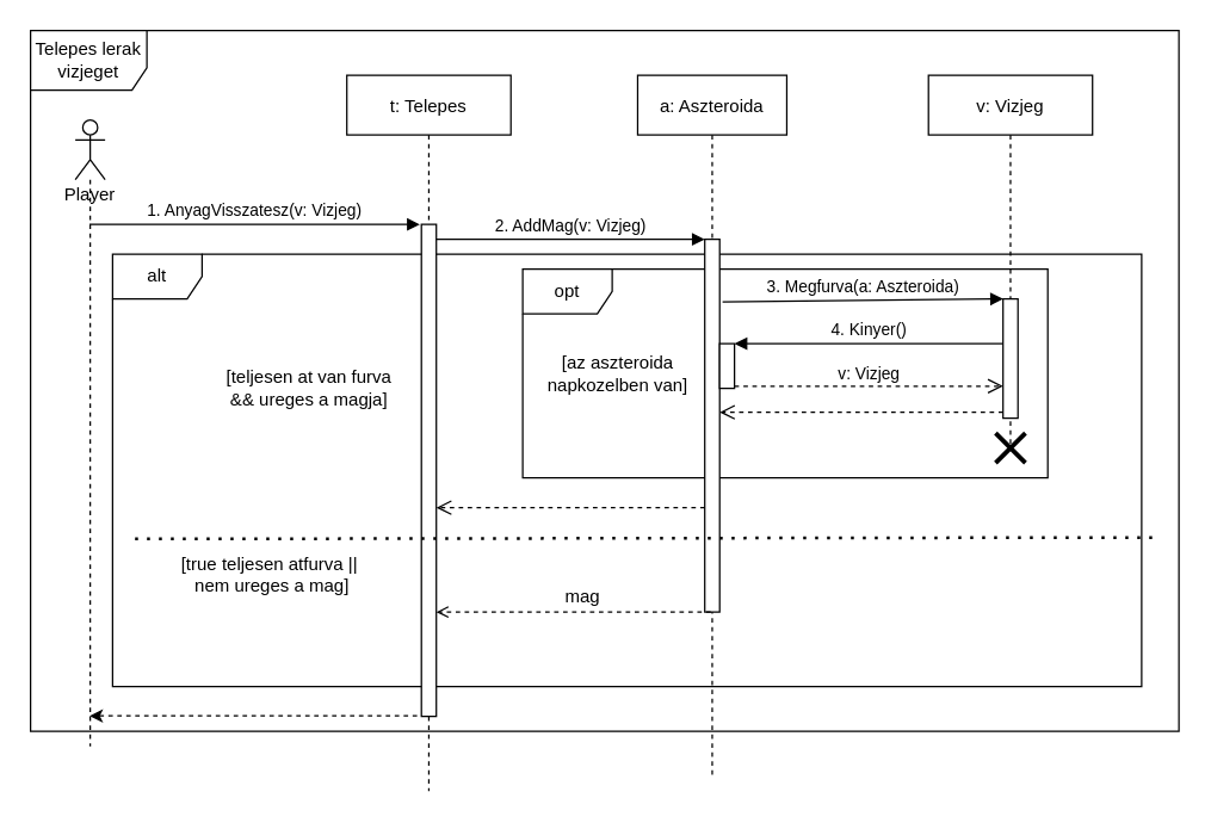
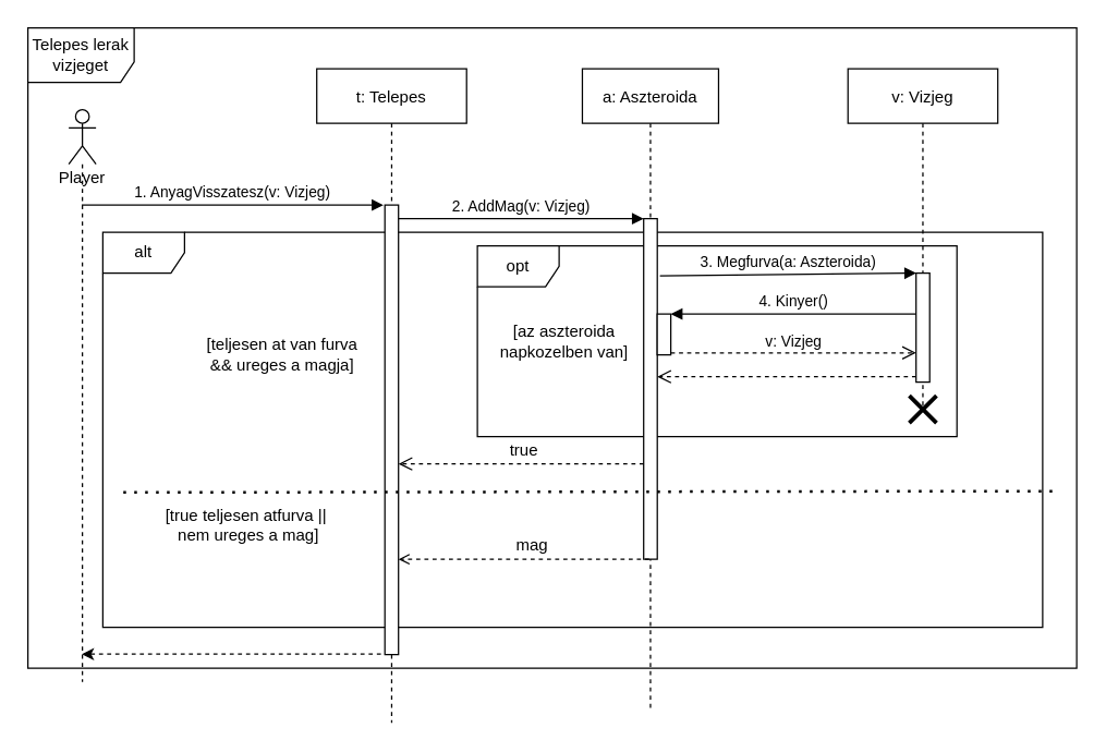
  <mxCell id="0" />
  <mxCell id="1" parent="0" />
  <mxCell id="2" value="Telepes lerak vizjeget" style="shape=umlFrame;whiteSpace=wrap;html=1;width=78;height=40;" vertex="1" parent="1"><mxGeometry x="20" y="20" width="770" height="470" as="geometry" /></mxCell>
  <mxCell id="3" value="alt" style="shape=umlFrame;whiteSpace=wrap;html=1;" vertex="1" parent="1"><mxGeometry x="75" y="170" width="690" height="290" as="geometry" /></mxCell>
  <mxCell id="4" value="opt" style="shape=umlFrame;whiteSpace=wrap;html=1;" vertex="1" parent="1"><mxGeometry x="350" y="180" width="352.07" height="140" as="geometry" /></mxCell>
  <mxCell id="5" value="v: Vizjeg" style="shape=umlLifeline;perimeter=lifelinePerimeter;container=1;collapsible=0;recursiveResize=0;rounded=0;shadow=0;strokeWidth=1;" vertex="1" parent="1"><mxGeometry x="622.07" y="50" width="110" height="250" as="geometry" /></mxCell>
  <mxCell id="6" value="t: Telepes" style="shape=umlLifeline;perimeter=lifelinePerimeter;container=1;collapsible=0;recursiveResize=0;rounded=0;shadow=0;strokeWidth=1;" vertex="1" parent="1"><mxGeometry x="232.07" y="50" width="110" height="480" as="geometry" /></mxCell>
  <mxCell id="7" value="" style="points=[];perimeter=orthogonalPerimeter;rounded=0;shadow=0;strokeWidth=1;" vertex="1" parent="6"><mxGeometry x="50" y="100" width="10" height="330" as="geometry" /></mxCell>
  <mxCell id="8" value="a: Aszteroida" style="shape=umlLifeline;perimeter=lifelinePerimeter;container=1;collapsible=0;recursiveResize=0;rounded=0;shadow=0;strokeWidth=1;" vertex="1" parent="1"><mxGeometry x="427.07" y="50" width="100" height="470" as="geometry" /></mxCell>
  <mxCell id="9" value="" style="html=1;points=[];perimeter=orthogonalPerimeter;" vertex="1" parent="8"><mxGeometry x="45" y="110" width="10" height="250" as="geometry" /></mxCell>
  <mxCell id="10" value="" style="html=1;points=[];perimeter=orthogonalPerimeter;" vertex="1" parent="8"><mxGeometry x="54.93" y="180" width="10" height="30" as="geometry" /></mxCell>
  <mxCell id="11" value="" style="endArrow=classic;html=1;dashed=1;strokeColor=#000000;exitX=-0.29;exitY=0.999;exitDx=0;exitDy=0;exitPerimeter=0;" edge="1" parent="1" source="7" target="24"><mxGeometry width="50" height="50" relative="1" as="geometry"><mxPoint x="300" y="520" as="sourcePoint" /><mxPoint x="70" y="460" as="targetPoint" /></mxGeometry></mxCell>
  <mxCell id="12" value="[teljesen at van furva &amp;amp;&amp;amp; ureges a magja]" style="text;html=1;strokeColor=none;fillColor=none;align=center;verticalAlign=middle;whiteSpace=wrap;rounded=0;" vertex="1" parent="1"><mxGeometry x="142.07" y="240" width="130" height="40" as="geometry" /></mxCell>
  <mxCell id="13" value="2. AddMag(v: Vizjeg)" style="html=1;verticalAlign=bottom;endArrow=block;entryX=0;entryY=0;" edge="1" parent="1" source="7" target="9"><mxGeometry relative="1" as="geometry"><mxPoint x="287.07" y="380" as="sourcePoint" /></mxGeometry></mxCell>
  <mxCell id="14" value="" style="html=1;verticalAlign=bottom;endArrow=open;dashed=1;endSize=8;" edge="1" parent="1" source="9" target="7"><mxGeometry relative="1" as="geometry"><mxPoint x="290" y="328" as="targetPoint" /><Array as="points"><mxPoint x="420" y="340" /></Array></mxGeometry></mxCell>
  <mxCell id="15" value="[az aszteroida napkozelben van]" style="text;html=1;strokeColor=none;fillColor=none;align=center;verticalAlign=middle;whiteSpace=wrap;rounded=0;" vertex="1" parent="1"><mxGeometry x="364" y="240" width="100" height="20" as="geometry" /></mxCell>
  <mxCell id="16" value="" style="html=1;points=[];perimeter=orthogonalPerimeter;" vertex="1" parent="1"><mxGeometry x="672.07" y="200" width="10" height="80" as="geometry" /></mxCell>
  <mxCell id="17" value="3. Megfurva(a: Aszteroida)" style="html=1;verticalAlign=bottom;endArrow=block;entryX=0;entryY=0;exitX=1.193;exitY=0.168;exitDx=0;exitDy=0;exitPerimeter=0;" edge="1" parent="1" target="16" source="9"><mxGeometry relative="1" as="geometry"><mxPoint x="482.07" y="230" as="sourcePoint" /></mxGeometry></mxCell>
  <mxCell id="18" value="" style="html=1;verticalAlign=bottom;endArrow=open;dashed=1;endSize=8;exitX=0;exitY=0.95;" edge="1" parent="1" source="16" target="9"><mxGeometry relative="1" as="geometry"><mxPoint x="482.07" y="258.5" as="targetPoint" /></mxGeometry></mxCell>
+ <mxCell id="19" value="true" style="text;html=1;align=center;verticalAlign=middle;resizable=0;points=[];autosize=1;" vertex="1" parent="1"><mxGeometry x="364" y="320" width="40" height="20" as="geometry" /></mxCell>
  <mxCell id="20" value="" style="endArrow=open;html=1;dashed=1;exitX=0.4;exitY=1;exitDx=0;exitDy=0;exitPerimeter=0;endFill=0;" edge="1" parent="1" source="9" target="7"><mxGeometry width="50" height="50" relative="1" as="geometry"><mxPoint x="462.07" y="440" as="sourcePoint" /><mxPoint x="512.07" y="390" as="targetPoint" /></mxGeometry></mxCell>
  <mxCell id="21" value="&lt;span&gt;[true teljesen atfurva ||&lt;br&gt;&amp;nbsp;nem ureges a mag]&lt;/span&gt;" style="text;html=1;align=center;verticalAlign=middle;resizable=0;points=[];autosize=1;" vertex="1" parent="1"><mxGeometry x="110" y="370" width="140" height="30" as="geometry" /></mxCell>
  <mxCell id="22" value="mag" style="text;html=1;align=center;verticalAlign=middle;resizable=0;points=[];autosize=1;" vertex="1" parent="1"><mxGeometry x="370" y="390" width="40" height="20" as="geometry" /></mxCell>
  <mxCell id="23" value="" style="endArrow=none;dashed=1;html=1;dashPattern=1 3;strokeWidth=2;" edge="1" parent="1"><mxGeometry width="50" height="50" relative="1" as="geometry"><mxPoint x="772.07" y="360" as="sourcePoint" /><mxPoint x="90" y="361" as="targetPoint" /><Array as="points" /></mxGeometry></mxCell>
  <mxCell id="24" value="Player" style="shape=umlLifeline;participant=umlActor;perimeter=lifelinePerimeter;whiteSpace=wrap;html=1;container=1;collapsible=0;recursiveResize=0;verticalAlign=top;spacingTop=36;outlineConnect=0;" vertex="1" parent="1"><mxGeometry x="50" y="80" width="20" height="420" as="geometry" /></mxCell>
  <mxCell id="25" value="1. AnyagVisszatesz(v: Vizjeg)" style="verticalAlign=bottom;startArrow=none;endArrow=block;startSize=8;shadow=0;strokeWidth=1;startFill=0;" edge="1" parent="1" source="24"><mxGeometry relative="1" as="geometry"><mxPoint x="152.07" y="120" as="sourcePoint" /><mxPoint x="281" y="150" as="targetPoint" /></mxGeometry></mxCell>
  <mxCell id="26" value="4. Kinyer()" style="html=1;verticalAlign=bottom;endArrow=block;entryX=1;entryY=0;" edge="1" target="10" parent="1" source="16"><mxGeometry relative="1" as="geometry"><mxPoint x="552" y="220" as="sourcePoint" /></mxGeometry></mxCell>
  <mxCell id="27" value="v: Vizjeg" style="html=1;verticalAlign=bottom;endArrow=open;dashed=1;endSize=8;exitX=1;exitY=0.95;" edge="1" source="10" parent="1" target="16"><mxGeometry relative="1" as="geometry"><mxPoint x="552" y="277" as="targetPoint" /></mxGeometry></mxCell>
  <mxCell id="28" value="" style="shape=umlDestroy;whiteSpace=wrap;html=1;strokeWidth=3;" vertex="1" parent="1"><mxGeometry x="667.07" y="290" width="20" height="20" as="geometry" /></mxCell>
